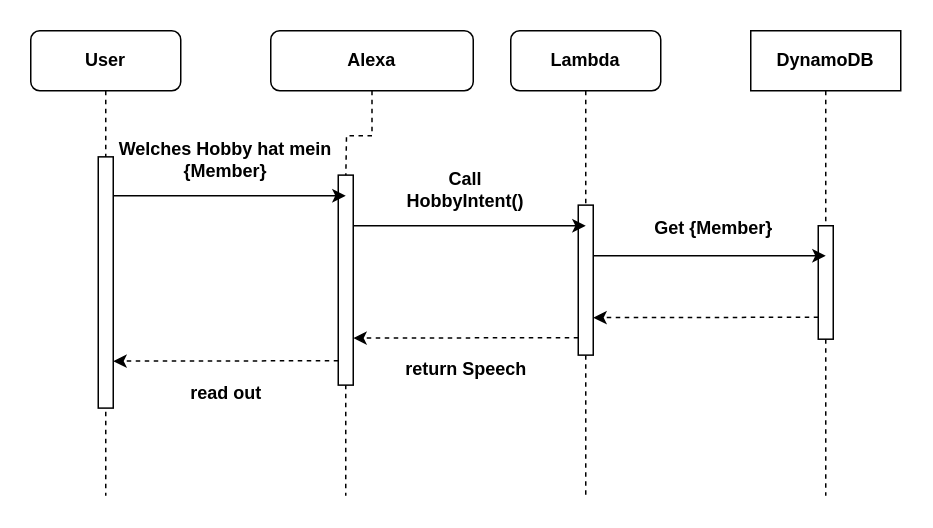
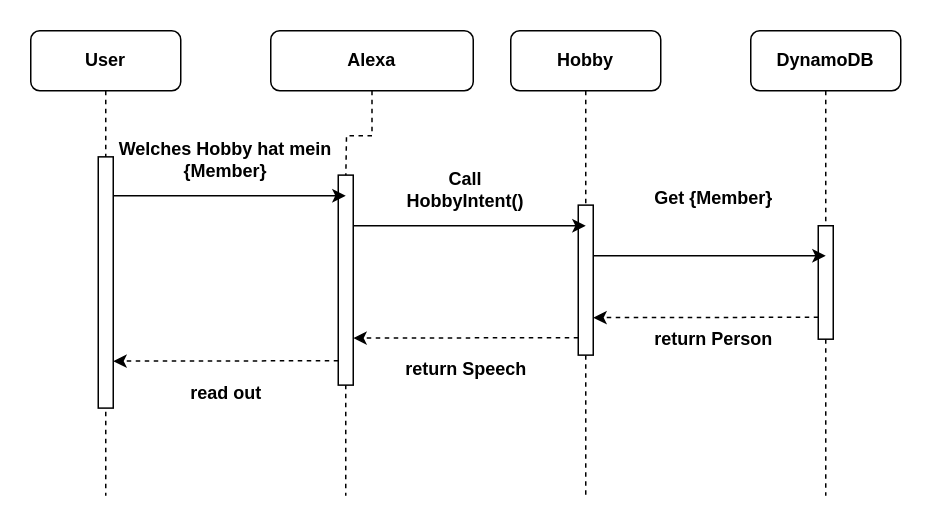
  <mxCell id="0" />
  <mxCell id="1" parent="0" />
  <mxCell id="2" style="edgeStyle=orthogonalEdgeStyle;rounded=0;orthogonalLoop=1;jettySize=auto;html=1;dashed=1;endArrow=none;endFill=0;" parent="1" edge="1"><mxGeometry relative="1" as="geometry"><mxPoint x="70" y="330" as="targetPoint" /><mxPoint x="70" y="220" as="sourcePoint" /></mxGeometry></mxCell>
  <mxCell id="3" value="User" style="rounded=1;whiteSpace=wrap;html=1;fontStyle=1" parent="1" vertex="1"><mxGeometry x="20" y="20" width="100" height="40" as="geometry" /></mxCell>
  <mxCell id="4" style="edgeStyle=orthogonalEdgeStyle;rounded=0;orthogonalLoop=1;jettySize=auto;html=1;exitX=0.5;exitY=1;exitDx=0;exitDy=0;endArrow=none;endFill=0;dashed=1;" parent="1" edge="1"><mxGeometry relative="1" as="geometry"><mxPoint x="230" y="330" as="targetPoint" /><mxPoint x="230" y="220" as="sourcePoint" /></mxGeometry></mxCell>
  <mxCell id="5" value="Alexa" style="rounded=1;whiteSpace=wrap;html=1;fontStyle=1" parent="1" vertex="1"><mxGeometry x="180" y="20" width="135" height="40" as="geometry" /></mxCell>
  <mxCell id="6" style="edgeStyle=orthogonalEdgeStyle;rounded=0;orthogonalLoop=1;jettySize=auto;html=1;dashed=1;endArrow=none;endFill=0;" parent="1" source="16" edge="1"><mxGeometry relative="1" as="geometry"><mxPoint x="390" y="330" as="targetPoint" /></mxGeometry></mxCell>
- <mxCell id="7" value="Lambda" style="rounded=1;whiteSpace=wrap;html=1;fontStyle=1" parent="1" vertex="1"><mxGeometry x="340" y="20" width="100" height="40" as="geometry" /></mxCell>
+ <mxCell id="7" value="Hobby" style="rounded=1;whiteSpace=wrap;html=1;fontStyle=1" parent="1" vertex="1"><mxGeometry x="340" y="20" width="100" height="40" as="geometry" /></mxCell>
  <mxCell id="8" style="edgeStyle=orthogonalEdgeStyle;rounded=0;orthogonalLoop=1;jettySize=auto;html=1;dashed=1;endArrow=none;endFill=0;" parent="1" source="18" edge="1"><mxGeometry relative="1" as="geometry"><mxPoint x="550" y="330" as="targetPoint" /></mxGeometry></mxCell>
- <mxCell id="9" value="DynamoDB" style="whiteSpace=wrap;html=1;fontStyle=1;rounded=0;" parent="1" vertex="1"><mxGeometry x="500" y="20" width="100" height="40" as="geometry" /></mxCell>
+ <mxCell id="9" value="DynamoDB" style="rounded=1;whiteSpace=wrap;html=1;fontStyle=1" parent="1" vertex="1"><mxGeometry x="500" y="20" width="100" height="40" as="geometry" /></mxCell>
  <mxCell id="10" style="edgeStyle=orthogonalEdgeStyle;rounded=0;orthogonalLoop=1;jettySize=auto;html=1;dashed=1;endArrow=none;endFill=0;" parent="1" source="3" edge="1"><mxGeometry relative="1" as="geometry"><mxPoint x="70" y="110" as="targetPoint" /><mxPoint x="70" y="60" as="sourcePoint" /></mxGeometry></mxCell>
  <mxCell id="11" value="Welches Hobby hat mein {Member}" style="text;html=1;strokeColor=none;fillColor=none;align=center;verticalAlign=middle;whiteSpace=wrap;rounded=0;fontStyle=1" parent="1" vertex="1"><mxGeometry x="75" y="96.25" width="150" height="20" as="geometry" /></mxCell>
  <mxCell id="12" value="Call HobbyIntent()" style="text;html=1;strokeColor=none;fillColor=none;align=center;verticalAlign=middle;whiteSpace=wrap;rounded=0;fontStyle=1" parent="1" vertex="1"><mxGeometry x="290" y="116.25" width="40" height="20" as="geometry" /></mxCell>
  <mxCell id="13" style="edgeStyle=orthogonalEdgeStyle;rounded=0;orthogonalLoop=1;jettySize=auto;html=1;exitX=0.5;exitY=1;exitDx=0;exitDy=0;endArrow=none;endFill=0;dashed=1;" parent="1" source="5" edge="1"><mxGeometry relative="1" as="geometry"><mxPoint x="230" y="120" as="targetPoint" /><mxPoint x="230" y="60" as="sourcePoint" /></mxGeometry></mxCell>
  <mxCell id="14" value="" style="rounded=0;whiteSpace=wrap;html=1;" parent="1" vertex="1"><mxGeometry x="65" y="104.07" width="10" height="167.5" as="geometry" /></mxCell>
  <mxCell id="15" value="" style="rounded=0;whiteSpace=wrap;html=1;" parent="1" vertex="1"><mxGeometry x="225" y="116.25" width="10" height="140" as="geometry" /></mxCell>
  <mxCell id="16" value="" style="rounded=0;whiteSpace=wrap;html=1;" parent="1" vertex="1"><mxGeometry x="385" y="136.25" width="10" height="100" as="geometry" /></mxCell>
  <mxCell id="17" style="edgeStyle=orthogonalEdgeStyle;rounded=0;orthogonalLoop=1;jettySize=auto;html=1;dashed=1;endArrow=none;endFill=0;" parent="1" source="7" target="16" edge="1"><mxGeometry relative="1" as="geometry"><mxPoint x="390" y="330" as="targetPoint" /><mxPoint x="390" y="60" as="sourcePoint" /></mxGeometry></mxCell>
  <mxCell id="18" value="" style="rounded=0;whiteSpace=wrap;html=1;" parent="1" vertex="1"><mxGeometry x="545" y="150" width="10" height="75.63" as="geometry" /></mxCell>
  <mxCell id="19" style="edgeStyle=orthogonalEdgeStyle;rounded=0;orthogonalLoop=1;jettySize=auto;html=1;dashed=1;endArrow=none;endFill=0;" parent="1" source="9" target="18" edge="1"><mxGeometry relative="1" as="geometry"><mxPoint x="550" y="330" as="targetPoint" /><mxPoint x="550" y="60" as="sourcePoint" /></mxGeometry></mxCell>
  <mxCell id="20" value="" style="endArrow=classic;html=1;entryX=0.5;entryY=0.098;entryDx=0;entryDy=0;entryPerimeter=0;" parent="1" target="15" edge="1"><mxGeometry width="50" height="50" relative="1" as="geometry"><mxPoint x="75" y="130" as="sourcePoint" /><mxPoint x="220" y="130" as="targetPoint" /></mxGeometry></mxCell>
  <mxCell id="21" value="" style="endArrow=classic;html=1;entryX=0.5;entryY=0.098;entryDx=0;entryDy=0;entryPerimeter=0;" parent="1" edge="1"><mxGeometry width="50" height="50" relative="1" as="geometry"><mxPoint x="235" y="150.03" as="sourcePoint" /><mxPoint x="390" y="150" as="targetPoint" /></mxGeometry></mxCell>
  <mxCell id="22" value="" style="endArrow=classic;html=1;entryX=0.5;entryY=0.098;entryDx=0;entryDy=0;entryPerimeter=0;" parent="1" edge="1"><mxGeometry width="50" height="50" relative="1" as="geometry"><mxPoint x="395" y="170.03" as="sourcePoint" /><mxPoint x="550" y="170" as="targetPoint" /></mxGeometry></mxCell>
  <mxCell id="23" value="" style="endArrow=classic;html=1;entryX=1;entryY=0.75;entryDx=0;entryDy=0;dashed=1;" parent="1" target="16" edge="1"><mxGeometry width="50" height="50" relative="1" as="geometry"><mxPoint x="545" y="211" as="sourcePoint" /><mxPoint x="410" y="210" as="targetPoint" /></mxGeometry></mxCell>
  <mxCell id="24" value="" style="endArrow=classic;html=1;entryX=1;entryY=0.75;entryDx=0;entryDy=0;dashed=1;" parent="1" edge="1"><mxGeometry width="50" height="50" relative="1" as="geometry"><mxPoint x="385" y="224.63" as="sourcePoint" /><mxPoint x="235" y="224.88" as="targetPoint" /></mxGeometry></mxCell>
  <mxCell id="25" value="" style="endArrow=classic;html=1;entryX=1;entryY=0.75;entryDx=0;entryDy=0;dashed=1;" parent="1" edge="1"><mxGeometry width="50" height="50" relative="1" as="geometry"><mxPoint x="225" y="240" as="sourcePoint" /><mxPoint x="75" y="240.25" as="targetPoint" /></mxGeometry></mxCell>
- <mxCell id="26" value="Get {Member}" style="text;html=1;align=center;verticalAlign=middle;resizable=0;points=[];autosize=1;fontStyle=1" parent="1" vertex="1"><mxGeometry x="430" y="142" width="90" height="20" as="geometry" /></mxCell>
+ <mxCell id="26" value="Get {Member}" style="text;html=1;align=center;verticalAlign=middle;resizable=0;points=[];autosize=1;fontStyle=1" parent="1" vertex="1"><mxGeometry x="430" y="122" width="90" height="20" as="geometry" /></mxCell>
+ <mxCell id="27" value="return Person" style="text;html=1;align=center;verticalAlign=middle;resizable=0;points=[];autosize=1;fontStyle=1" parent="1" vertex="1"><mxGeometry x="430" y="216.25" width="90" height="20" as="geometry" /></mxCell>
  <mxCell id="28" value="return Speech" style="text;html=1;align=center;verticalAlign=middle;resizable=0;points=[];autosize=1;fontStyle=1" parent="1" vertex="1"><mxGeometry x="260" y="236.25" width="100" height="20" as="geometry" /></mxCell>
  <mxCell id="29" value="read out" style="text;html=1;align=center;verticalAlign=middle;resizable=0;points=[];autosize=1;fontStyle=1" parent="1" vertex="1"><mxGeometry x="120" y="251.57" width="60" height="20" as="geometry" /></mxCell>
